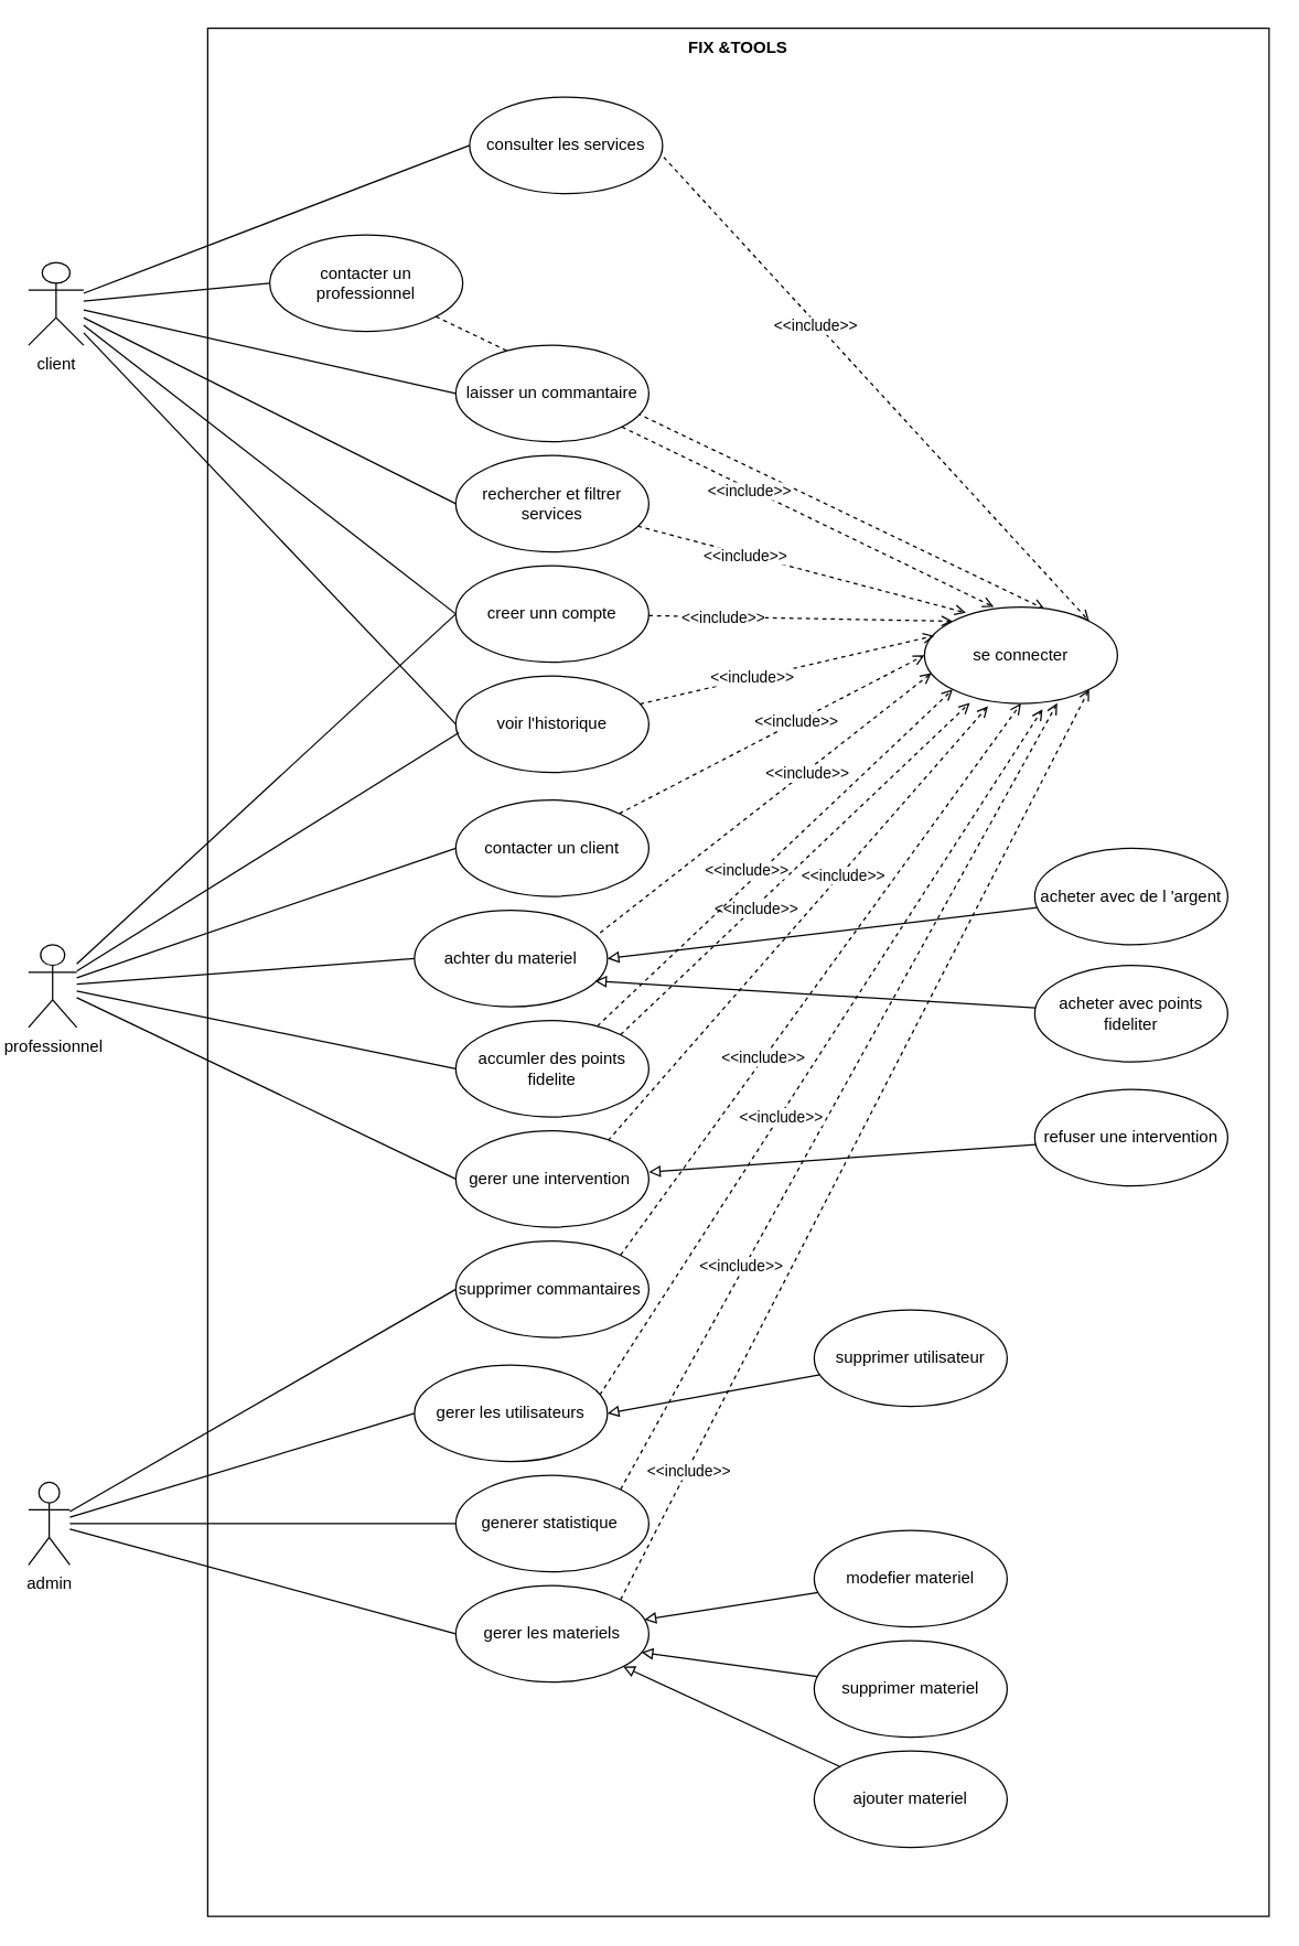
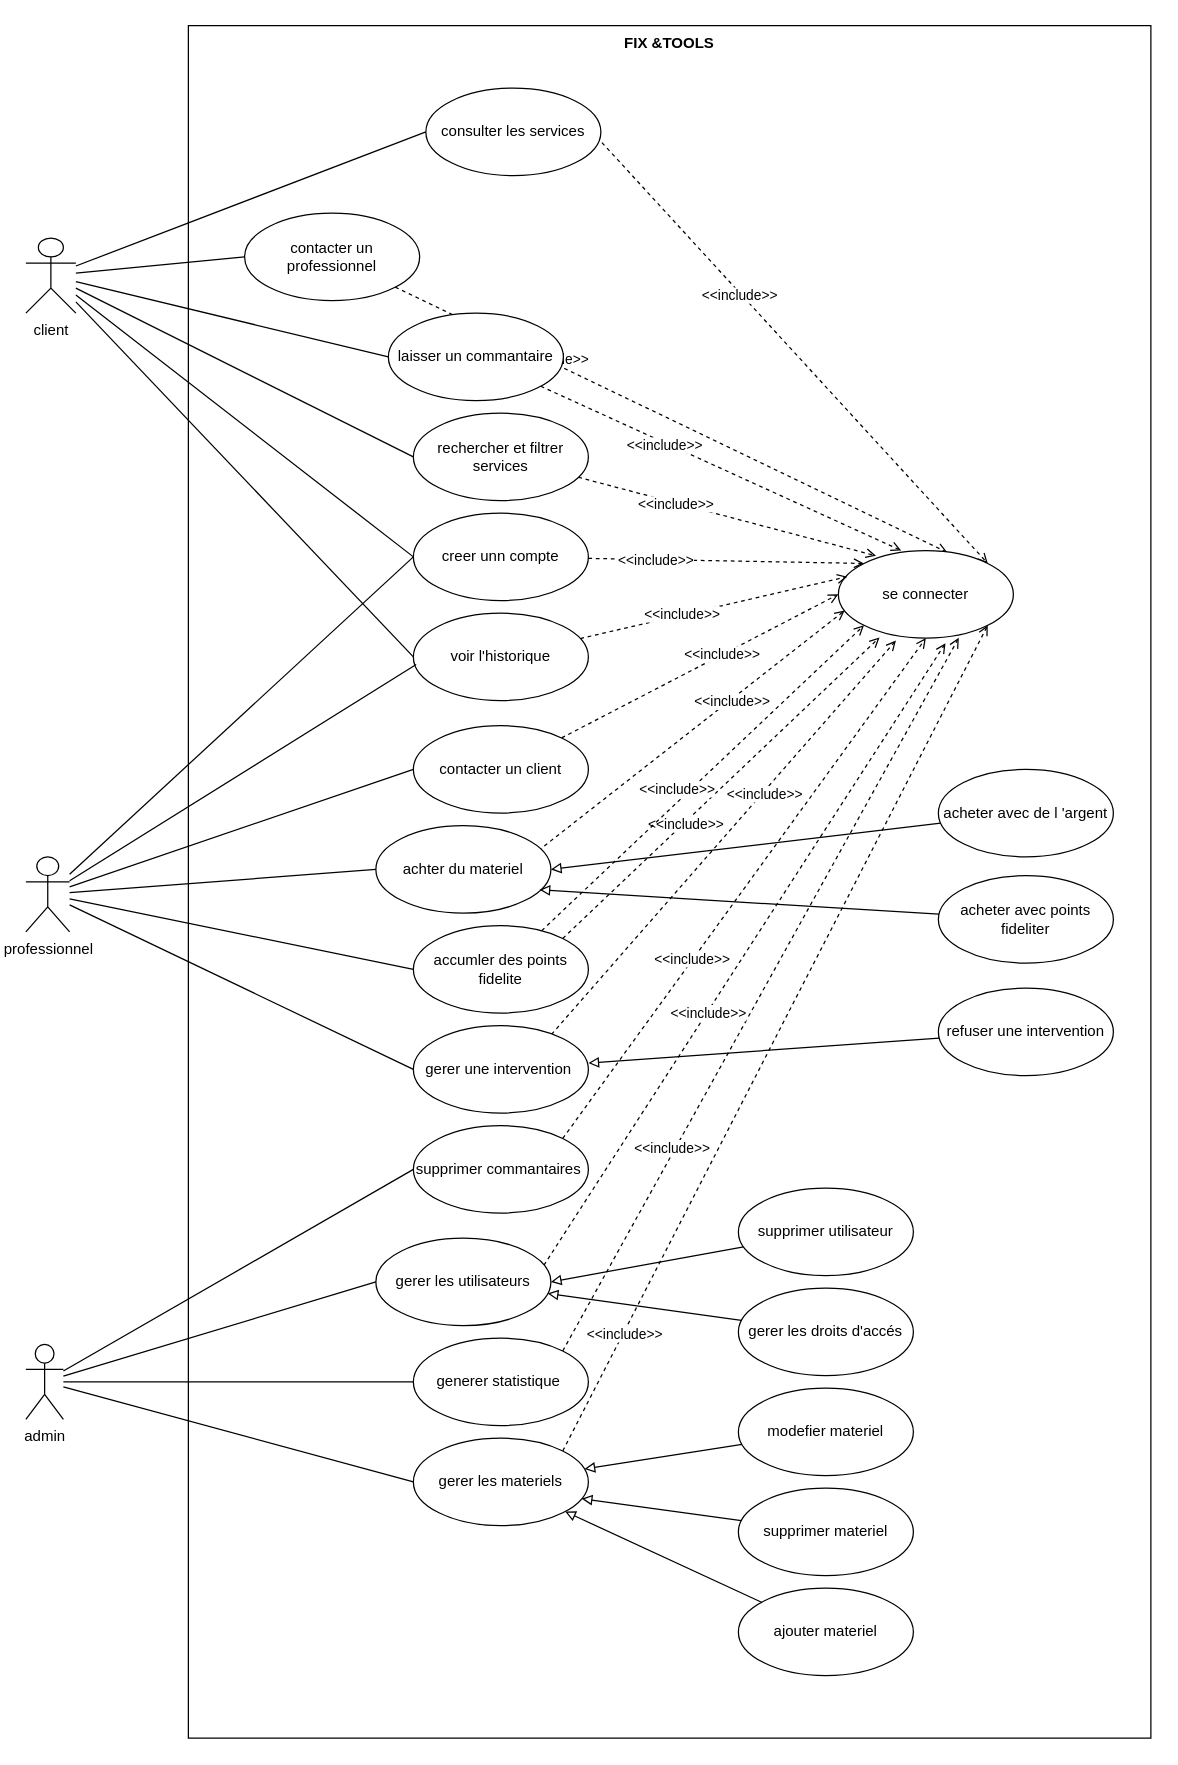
  <mxCell id="0" />
  <mxCell id="1" parent="0" />
  <mxCell id="2" value="FIX &amp;amp;TOOLS" style="shape=rect;html=1;verticalAlign=top;fontStyle=1;whiteSpace=wrap;align=center;" parent="1" vertex="1"><mxGeometry x="150" y="20" width="770" height="1370" as="geometry" /></mxCell>
  <mxCell id="3" style="edgeStyle=none;html=1;entryX=0;entryY=0.5;entryDx=0;entryDy=0;endArrow=none;endFill=0;" edge="1" parent="1" source="9" target="12"><mxGeometry relative="1" as="geometry" /></mxCell>
  <mxCell id="4" style="edgeStyle=none;html=1;entryX=0;entryY=0.5;entryDx=0;entryDy=0;endArrow=none;endFill=0;" edge="1" parent="1" source="9" target="15"><mxGeometry relative="1" as="geometry" /></mxCell>
  <mxCell id="5" style="edgeStyle=none;html=1;entryX=0;entryY=0.5;entryDx=0;entryDy=0;endArrow=none;endFill=0;" edge="1" parent="1" source="9" target="24"><mxGeometry relative="1" as="geometry" /></mxCell>
  <mxCell id="6" style="edgeStyle=none;html=1;entryX=0;entryY=0.5;entryDx=0;entryDy=0;endArrow=none;endFill=0;" edge="1" parent="1" source="9" target="21"><mxGeometry relative="1" as="geometry" /></mxCell>
  <mxCell id="7" style="edgeStyle=none;html=1;entryX=0;entryY=0.5;entryDx=0;entryDy=0;endArrow=none;endFill=0;" edge="1" parent="1" source="9" target="18"><mxGeometry relative="1" as="geometry" /></mxCell>
  <mxCell id="8" style="edgeStyle=none;html=1;entryX=0;entryY=0.5;entryDx=0;entryDy=0;endArrow=none;endFill=0;" edge="1" parent="1" source="9" target="70"><mxGeometry relative="1" as="geometry" /></mxCell>
  <mxCell id="9" value="client" style="shape=umlActor;html=1;verticalLabelPosition=bottom;verticalAlign=top;align=center;" parent="1" vertex="1"><mxGeometry x="20" y="190" width="40" height="60" as="geometry" /></mxCell>
  <mxCell id="10" style="edgeStyle=none;html=1;entryX=0;entryY=0;entryDx=0;entryDy=0;dashed=1;endArrow=open;endFill=0;" edge="1" parent="1" source="12" target="67"><mxGeometry relative="1" as="geometry" /></mxCell>
  <mxCell id="11" value="&amp;lt;&amp;lt;include&amp;gt;&amp;gt;" style="edgeLabel;html=1;align=center;verticalAlign=middle;resizable=0;points=[];" vertex="1" connectable="0" parent="10"><mxGeometry x="-0.508" relative="1" as="geometry"><mxPoint as="offset" /></mxGeometry></mxCell>
  <mxCell id="12" value="creer unn compte" style="ellipse;whiteSpace=wrap;html=1;" parent="1" vertex="1"><mxGeometry x="330" y="410" width="140" height="70" as="geometry" /></mxCell>
  <mxCell id="13" style="edgeStyle=none;html=1;entryX=1;entryY=0;entryDx=0;entryDy=0;endArrow=open;endFill=0;dashed=1;exitX=1.006;exitY=0.622;exitDx=0;exitDy=0;exitPerimeter=0;" edge="1" parent="1" source="15" target="67"><mxGeometry relative="1" as="geometry" /></mxCell>
  <mxCell id="14" value="&amp;lt;&amp;lt;include&amp;gt;&amp;gt;" style="edgeLabel;html=1;align=center;verticalAlign=middle;resizable=0;points=[];" vertex="1" connectable="0" parent="13"><mxGeometry x="-0.284" y="-1" relative="1" as="geometry"><mxPoint as="offset" /></mxGeometry></mxCell>
  <mxCell id="15" value="consulter les services" style="ellipse;whiteSpace=wrap;html=1;" parent="1" vertex="1"><mxGeometry x="340" y="70" width="140" height="70" as="geometry" /></mxCell>
  <mxCell id="16" style="edgeStyle=none;html=1;entryX=0.215;entryY=0.059;entryDx=0;entryDy=0;dashed=1;endArrow=open;endFill=0;entryPerimeter=0;" edge="1" parent="1" source="18" target="67"><mxGeometry relative="1" as="geometry" /></mxCell>
  <mxCell id="17" value="&amp;lt;&amp;lt;include&amp;gt;&amp;gt;" style="edgeLabel;html=1;align=center;verticalAlign=middle;resizable=0;points=[];" vertex="1" connectable="0" parent="16"><mxGeometry x="-0.353" y="-1" relative="1" as="geometry"><mxPoint as="offset" /></mxGeometry></mxCell>
  <mxCell id="18" value="rechercher et filtrer services" style="ellipse;whiteSpace=wrap;html=1;" parent="1" vertex="1"><mxGeometry x="330" y="330" width="140" height="70" as="geometry" /></mxCell>
  <mxCell id="19" style="edgeStyle=none;html=1;dashed=1;endArrow=open;endFill=0;entryX=0.622;entryY=0.019;entryDx=0;entryDy=0;entryPerimeter=0;" edge="1" parent="1" source="21" target="67"><mxGeometry relative="1" as="geometry" /></mxCell>
  <mxCell id="20" value="&amp;lt;&amp;lt;include&amp;gt;&amp;gt;" style="edgeLabel;html=1;align=center;verticalAlign=middle;resizable=0;points=[];" vertex="1" connectable="0" parent="19"><mxGeometry x="-0.44" y="2" relative="1" as="geometry"><mxPoint as="offset" /></mxGeometry></mxCell>
  <mxCell id="21" value="contacter un professionnel" style="ellipse;whiteSpace=wrap;html=1;" parent="1" vertex="1"><mxGeometry x="195" y="170" width="140" height="70" as="geometry" /></mxCell>
  <mxCell id="22" style="edgeStyle=none;html=1;entryX=0.359;entryY=-0.001;entryDx=0;entryDy=0;dashed=1;endArrow=open;endFill=0;entryPerimeter=0;" edge="1" parent="1" source="24" target="67"><mxGeometry relative="1" as="geometry" /></mxCell>
  <mxCell id="23" value="&amp;lt;&amp;lt;include&amp;gt;&amp;gt;" style="edgeLabel;html=1;align=center;verticalAlign=middle;resizable=0;points=[];" vertex="1" connectable="0" parent="22"><mxGeometry x="-0.312" y="-2" relative="1" as="geometry"><mxPoint as="offset" /></mxGeometry></mxCell>
- <mxCell id="24" value="laisser un commantaire&lt;br&gt;" style="ellipse;whiteSpace=wrap;html=1;" parent="1" vertex="1"><mxGeometry x="330" y="250" width="140" height="70" as="geometry" /></mxCell>
+ <mxCell id="24" value="laisser un commantaire&lt;br&gt;" style="ellipse;whiteSpace=wrap;html=1;" parent="1" vertex="1"><mxGeometry x="310" y="250" width="140" height="70" as="geometry" /></mxCell>
  <mxCell id="25" style="edgeStyle=none;html=1;entryX=0;entryY=0.5;entryDx=0;entryDy=0;dashed=1;endArrow=open;endFill=0;" edge="1" parent="1" source="27" target="67"><mxGeometry relative="1" as="geometry" /></mxCell>
  <mxCell id="26" value="&amp;lt;&amp;lt;include&amp;gt;&amp;gt;" style="edgeLabel;html=1;align=center;verticalAlign=middle;resizable=0;points=[];" vertex="1" connectable="0" parent="25"><mxGeometry x="0.164" y="1" relative="1" as="geometry"><mxPoint as="offset" /></mxGeometry></mxCell>
  <mxCell id="27" value="contacter un client" style="ellipse;whiteSpace=wrap;html=1;" parent="1" vertex="1"><mxGeometry x="330" y="580" width="140" height="70" as="geometry" /></mxCell>
  <mxCell id="28" style="edgeStyle=none;html=1;entryX=0.329;entryY=1.028;entryDx=0;entryDy=0;entryPerimeter=0;dashed=1;endArrow=open;endFill=0;exitX=0.789;exitY=0.101;exitDx=0;exitDy=0;exitPerimeter=0;" edge="1" parent="1" source="30" target="67"><mxGeometry relative="1" as="geometry" /></mxCell>
  <mxCell id="29" value="&amp;lt;&amp;lt;include&amp;gt;&amp;gt;" style="edgeLabel;html=1;align=center;verticalAlign=middle;resizable=0;points=[];" vertex="1" connectable="0" parent="28"><mxGeometry x="0.23" y="-1" relative="1" as="geometry"><mxPoint as="offset" /></mxGeometry></mxCell>
  <mxCell id="30" value="gerer une intervention&amp;nbsp;" style="ellipse;whiteSpace=wrap;html=1;" parent="1" vertex="1"><mxGeometry x="330" y="820" width="140" height="70" as="geometry" /></mxCell>
  <mxCell id="31" style="edgeStyle=none;html=1;endArrow=block;endFill=0;" edge="1" parent="1" source="32"><mxGeometry relative="1" as="geometry"><mxPoint x="470" y="850" as="targetPoint" /></mxGeometry></mxCell>
  <mxCell id="32" value="refuser une intervention" style="ellipse;whiteSpace=wrap;html=1;" parent="1" vertex="1"><mxGeometry x="750" y="790" width="140" height="70" as="geometry" /></mxCell>
  <mxCell id="33" style="edgeStyle=none;html=1;entryX=0.036;entryY=0.685;entryDx=0;entryDy=0;dashed=1;endArrow=open;endFill=0;entryPerimeter=0;" edge="1" parent="1" target="67"><mxGeometry relative="1" as="geometry"><mxPoint x="430" y="680" as="sourcePoint" /><Array as="points" /></mxGeometry></mxCell>
  <mxCell id="34" value="&amp;lt;&amp;lt;include&amp;gt;&amp;gt;" style="edgeLabel;html=1;align=center;verticalAlign=middle;resizable=0;points=[];" vertex="1" connectable="0" parent="33"><mxGeometry x="0.254" y="-1" relative="1" as="geometry"><mxPoint as="offset" /></mxGeometry></mxCell>
  <mxCell id="35" value="achter du materiel" style="ellipse;whiteSpace=wrap;html=1;" parent="1" vertex="1"><mxGeometry x="300" y="660" width="140" height="70" as="geometry" /></mxCell>
  <mxCell id="36" style="edgeStyle=none;html=1;entryX=1;entryY=0.5;entryDx=0;entryDy=0;endArrow=block;endFill=0;" edge="1" parent="1" source="37" target="35"><mxGeometry relative="1" as="geometry" /></mxCell>
  <mxCell id="37" value="acheter avec de l 'argent&lt;br&gt;" style="ellipse;whiteSpace=wrap;html=1;" parent="1" vertex="1"><mxGeometry x="750" y="615" width="140" height="70" as="geometry" /></mxCell>
  <mxCell id="38" style="edgeStyle=none;html=1;entryX=0.935;entryY=0.733;entryDx=0;entryDy=0;entryPerimeter=0;endArrow=block;endFill=0;" edge="1" parent="1" source="39" target="35"><mxGeometry relative="1" as="geometry" /></mxCell>
  <mxCell id="39" value="acheter avec points fideliter" style="ellipse;whiteSpace=wrap;html=1;" parent="1" vertex="1"><mxGeometry x="750" y="700" width="140" height="70" as="geometry" /></mxCell>
  <mxCell id="40" style="edgeStyle=none;html=1;entryX=0.235;entryY=0.993;entryDx=0;entryDy=0;dashed=1;endArrow=open;endFill=0;exitX=1;exitY=0;exitDx=0;exitDy=0;entryPerimeter=0;" edge="1" parent="1" source="44" target="67"><mxGeometry relative="1" as="geometry" /></mxCell>
  <mxCell id="41" value="&amp;lt;&amp;lt;include&amp;gt;&amp;gt;" style="edgeLabel;html=1;align=center;verticalAlign=middle;resizable=0;points=[];" vertex="1" connectable="0" parent="40"><mxGeometry x="-0.227" relative="1" as="geometry"><mxPoint y="1" as="offset" /></mxGeometry></mxCell>
  <mxCell id="42" style="html=1;dashed=1;endArrow=open;endFill=0;entryX=0;entryY=1;entryDx=0;entryDy=0;" edge="1" parent="1" source="44" target="67"><mxGeometry relative="1" as="geometry"><mxPoint x="720" y="437.217" as="targetPoint" /></mxGeometry></mxCell>
  <mxCell id="43" value="&amp;lt;&amp;lt;include&amp;gt;&amp;gt;" style="edgeLabel;html=1;align=center;verticalAlign=middle;resizable=0;points=[];rotation=0;" vertex="1" connectable="0" parent="42"><mxGeometry x="0.101" y="-4" relative="1" as="geometry"><mxPoint x="-37" y="18" as="offset" /></mxGeometry></mxCell>
  <mxCell id="44" value="accumler des points fidelite" style="ellipse;whiteSpace=wrap;html=1;" parent="1" vertex="1"><mxGeometry x="330" y="740" width="140" height="70" as="geometry" /></mxCell>
  <mxCell id="45" style="edgeStyle=none;html=1;entryX=1;entryY=1;entryDx=0;entryDy=0;dashed=1;endArrow=open;endFill=0;exitX=1;exitY=0;exitDx=0;exitDy=0;" edge="1" parent="1" source="47" target="67"><mxGeometry relative="1" as="geometry" /></mxCell>
  <mxCell id="46" value="&amp;lt;&amp;lt;include&amp;gt;&amp;gt;" style="edgeLabel;html=1;align=center;verticalAlign=middle;resizable=0;points=[];" vertex="1" connectable="0" parent="45"><mxGeometry x="-0.715" y="-1" relative="1" as="geometry"><mxPoint as="offset" /></mxGeometry></mxCell>
  <mxCell id="47" value="gerer les materiels" style="ellipse;whiteSpace=wrap;html=1;" parent="1" vertex="1"><mxGeometry x="330" y="1150" width="140" height="70" as="geometry" /></mxCell>
  <mxCell id="48" style="edgeStyle=none;html=1;endArrow=block;endFill=0;" edge="1" parent="1" source="49" target="47"><mxGeometry relative="1" as="geometry" /></mxCell>
  <mxCell id="49" value="ajouter materiel&lt;br&gt;" style="ellipse;whiteSpace=wrap;html=1;" parent="1" vertex="1"><mxGeometry x="590" y="1270" width="140" height="70" as="geometry" /></mxCell>
  <mxCell id="50" style="edgeStyle=none;html=1;endArrow=block;endFill=0;" edge="1" parent="1" source="51" target="47"><mxGeometry relative="1" as="geometry" /></mxCell>
  <mxCell id="51" value="modefier materiel" style="ellipse;whiteSpace=wrap;html=1;" parent="1" vertex="1"><mxGeometry x="590" y="1110" width="140" height="70" as="geometry" /></mxCell>
  <mxCell id="52" style="edgeStyle=none;html=1;entryX=0.962;entryY=0.692;entryDx=0;entryDy=0;entryPerimeter=0;endArrow=block;endFill=0;" edge="1" parent="1" source="53" target="47"><mxGeometry relative="1" as="geometry" /></mxCell>
  <mxCell id="53" value="supprimer materiel" style="ellipse;whiteSpace=wrap;html=1;" parent="1" vertex="1"><mxGeometry x="590" y="1190" width="140" height="70" as="geometry" /></mxCell>
  <mxCell id="54" style="edgeStyle=none;html=1;entryX=0.688;entryY=0.997;entryDx=0;entryDy=0;dashed=1;endArrow=open;endFill=0;exitX=1;exitY=0;exitDx=0;exitDy=0;entryPerimeter=0;" edge="1" parent="1" source="56" target="67"><mxGeometry relative="1" as="geometry" /></mxCell>
  <mxCell id="55" value="&amp;lt;&amp;lt;include&amp;gt;&amp;gt;" style="edgeLabel;html=1;align=center;verticalAlign=middle;resizable=0;points=[];" vertex="1" connectable="0" parent="54"><mxGeometry x="-0.434" y="3" relative="1" as="geometry"><mxPoint as="offset" /></mxGeometry></mxCell>
  <mxCell id="56" value="generer statistique&amp;nbsp;" style="ellipse;whiteSpace=wrap;html=1;" parent="1" vertex="1"><mxGeometry x="330" y="1070" width="140" height="70" as="geometry" /></mxCell>
  <mxCell id="57" style="edgeStyle=none;html=1;entryX=0.612;entryY=1.058;entryDx=0;entryDy=0;entryPerimeter=0;dashed=1;endArrow=open;endFill=0;exitX=0.96;exitY=0.311;exitDx=0;exitDy=0;exitPerimeter=0;" edge="1" parent="1" source="59" target="67"><mxGeometry relative="1" as="geometry" /></mxCell>
  <mxCell id="58" value="&amp;lt;&amp;lt;include&amp;gt;&amp;gt;" style="edgeLabel;html=1;align=center;verticalAlign=middle;resizable=0;points=[];" vertex="1" connectable="0" parent="57"><mxGeometry x="-0.188" y="-1" relative="1" as="geometry"><mxPoint as="offset" /></mxGeometry></mxCell>
  <mxCell id="59" value="gerer les utilisateurs" style="ellipse;whiteSpace=wrap;html=1;" parent="1" vertex="1"><mxGeometry x="300" y="990" width="140" height="70" as="geometry" /></mxCell>
  <mxCell id="60" style="edgeStyle=none;html=1;entryX=1;entryY=0.5;entryDx=0;entryDy=0;endArrow=block;endFill=0;" edge="1" parent="1" source="61" target="59"><mxGeometry relative="1" as="geometry" /></mxCell>
  <mxCell id="61" value="supprimer utilisateur" style="ellipse;whiteSpace=wrap;html=1;" vertex="1" parent="1"><mxGeometry x="590" y="950" width="140" height="70" as="geometry" /></mxCell>
+ <mxCell id="62" style="edgeStyle=none;html=1;endArrow=block;endFill=0;" edge="1" parent="1" source="63" target="59"><mxGeometry relative="1" as="geometry" /></mxCell>
+ <mxCell id="63" value="gerer les droits d'accés" style="ellipse;whiteSpace=wrap;html=1;" vertex="1" parent="1"><mxGeometry x="590" y="1030" width="140" height="70" as="geometry" /></mxCell>
  <mxCell id="64" style="edgeStyle=none;html=1;entryX=0.5;entryY=1;entryDx=0;entryDy=0;dashed=1;endArrow=open;endFill=0;exitX=1;exitY=0;exitDx=0;exitDy=0;" edge="1" parent="1" source="66" target="67"><mxGeometry relative="1" as="geometry" /></mxCell>
  <mxCell id="65" value="&amp;lt;&amp;lt;include&amp;gt;&amp;gt;" style="edgeLabel;html=1;align=center;verticalAlign=middle;resizable=0;points=[];" vertex="1" connectable="0" parent="64"><mxGeometry x="-0.284" y="1" relative="1" as="geometry"><mxPoint as="offset" /></mxGeometry></mxCell>
  <mxCell id="66" value="supprimer commantaires&amp;nbsp;" style="ellipse;whiteSpace=wrap;html=1;" vertex="1" parent="1"><mxGeometry x="330" y="900" width="140" height="70" as="geometry" /></mxCell>
  <mxCell id="67" value="se connecter" style="ellipse;whiteSpace=wrap;html=1;" vertex="1" parent="1"><mxGeometry x="670" y="440" width="140" height="70" as="geometry" /></mxCell>
  <mxCell id="68" style="edgeStyle=none;html=1;entryX=0.051;entryY=0.298;entryDx=0;entryDy=0;entryPerimeter=0;dashed=1;endArrow=open;endFill=0;" edge="1" parent="1" source="70" target="67"><mxGeometry relative="1" as="geometry" /></mxCell>
  <mxCell id="69" value="&amp;lt;&amp;lt;include&amp;gt;&amp;gt;" style="edgeLabel;html=1;align=center;verticalAlign=middle;resizable=0;points=[];" vertex="1" connectable="0" parent="68"><mxGeometry x="-0.243" y="1" relative="1" as="geometry"><mxPoint as="offset" /></mxGeometry></mxCell>
  <mxCell id="70" value="voir l'historique" style="ellipse;whiteSpace=wrap;html=1;" vertex="1" parent="1"><mxGeometry x="330" y="490" width="140" height="70" as="geometry" /></mxCell>
  <mxCell id="71" style="edgeStyle=none;html=1;entryX=0;entryY=0.5;entryDx=0;entryDy=0;endArrow=none;endFill=0;" edge="1" parent="1" source="77" target="27"><mxGeometry relative="1" as="geometry" /></mxCell>
  <mxCell id="72" style="edgeStyle=none;html=1;entryX=0;entryY=0.5;entryDx=0;entryDy=0;endArrow=none;endFill=0;" edge="1" parent="1" source="77" target="12"><mxGeometry relative="1" as="geometry" /></mxCell>
  <mxCell id="73" style="edgeStyle=none;html=1;entryX=0.016;entryY=0.588;entryDx=0;entryDy=0;entryPerimeter=0;endArrow=none;endFill=0;" edge="1" parent="1" source="77" target="70"><mxGeometry relative="1" as="geometry" /></mxCell>
  <mxCell id="74" style="edgeStyle=none;html=1;entryX=0;entryY=0.5;entryDx=0;entryDy=0;endArrow=none;endFill=0;" edge="1" parent="1" source="77" target="35"><mxGeometry relative="1" as="geometry" /></mxCell>
  <mxCell id="75" style="edgeStyle=none;html=1;entryX=0;entryY=0.5;entryDx=0;entryDy=0;endArrow=none;endFill=0;" edge="1" parent="1" source="77" target="44"><mxGeometry relative="1" as="geometry" /></mxCell>
  <mxCell id="76" style="edgeStyle=none;html=1;entryX=0;entryY=0.5;entryDx=0;entryDy=0;endArrow=none;endFill=0;" edge="1" parent="1" source="77" target="30"><mxGeometry relative="1" as="geometry" /></mxCell>
  <mxCell id="77" value="professionnel" style="shape=umlActor;html=1;verticalLabelPosition=bottom;verticalAlign=top;align=center;" vertex="1" parent="1"><mxGeometry x="20" y="685" width="35" height="60" as="geometry" /></mxCell>
  <mxCell id="78" style="edgeStyle=none;html=1;entryX=0;entryY=0.5;entryDx=0;entryDy=0;endArrow=none;endFill=0;" edge="1" parent="1" source="82" target="66"><mxGeometry relative="1" as="geometry" /></mxCell>
  <mxCell id="79" style="edgeStyle=none;html=1;entryX=0;entryY=0.5;entryDx=0;entryDy=0;endArrow=none;endFill=0;" edge="1" parent="1" source="82" target="59"><mxGeometry relative="1" as="geometry" /></mxCell>
  <mxCell id="80" style="edgeStyle=none;html=1;endArrow=none;endFill=0;" edge="1" parent="1" source="82" target="56"><mxGeometry relative="1" as="geometry" /></mxCell>
  <mxCell id="81" style="edgeStyle=none;html=1;entryX=0;entryY=0.5;entryDx=0;entryDy=0;endArrow=none;endFill=0;" edge="1" parent="1" source="82" target="47"><mxGeometry relative="1" as="geometry" /></mxCell>
  <mxCell id="82" value="admin" style="shape=umlActor;html=1;verticalLabelPosition=bottom;verticalAlign=top;align=center;" vertex="1" parent="1"><mxGeometry x="20" y="1075" width="30" height="60" as="geometry" /></mxCell>
